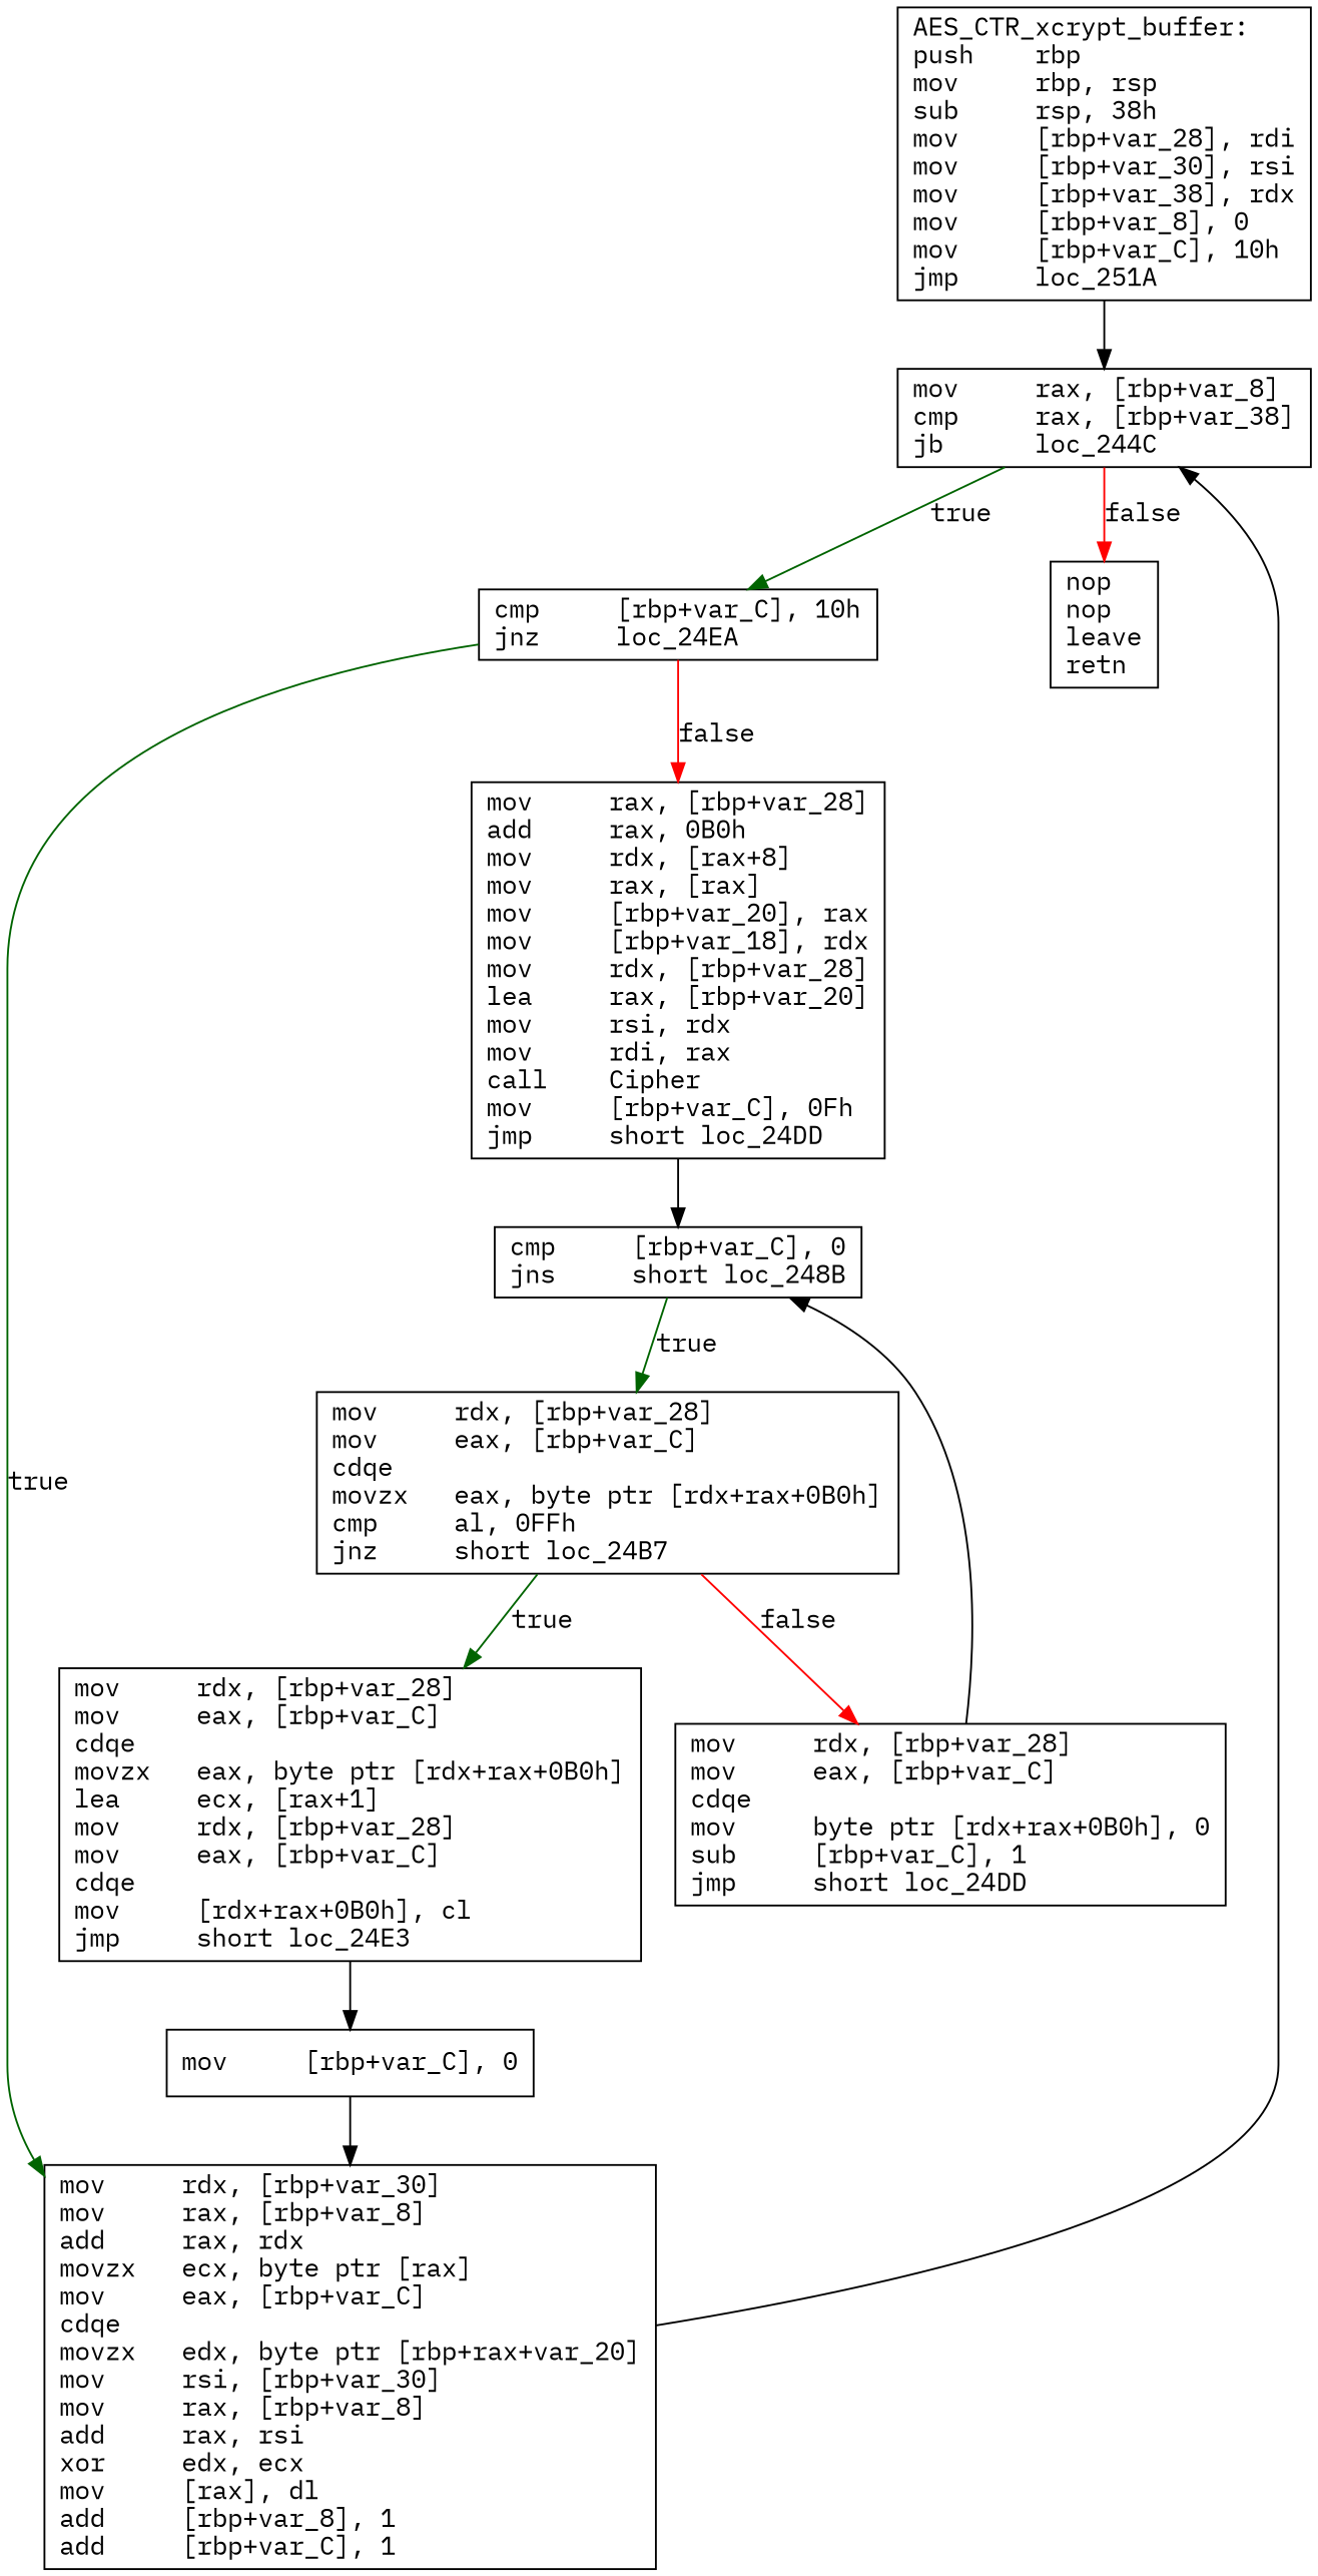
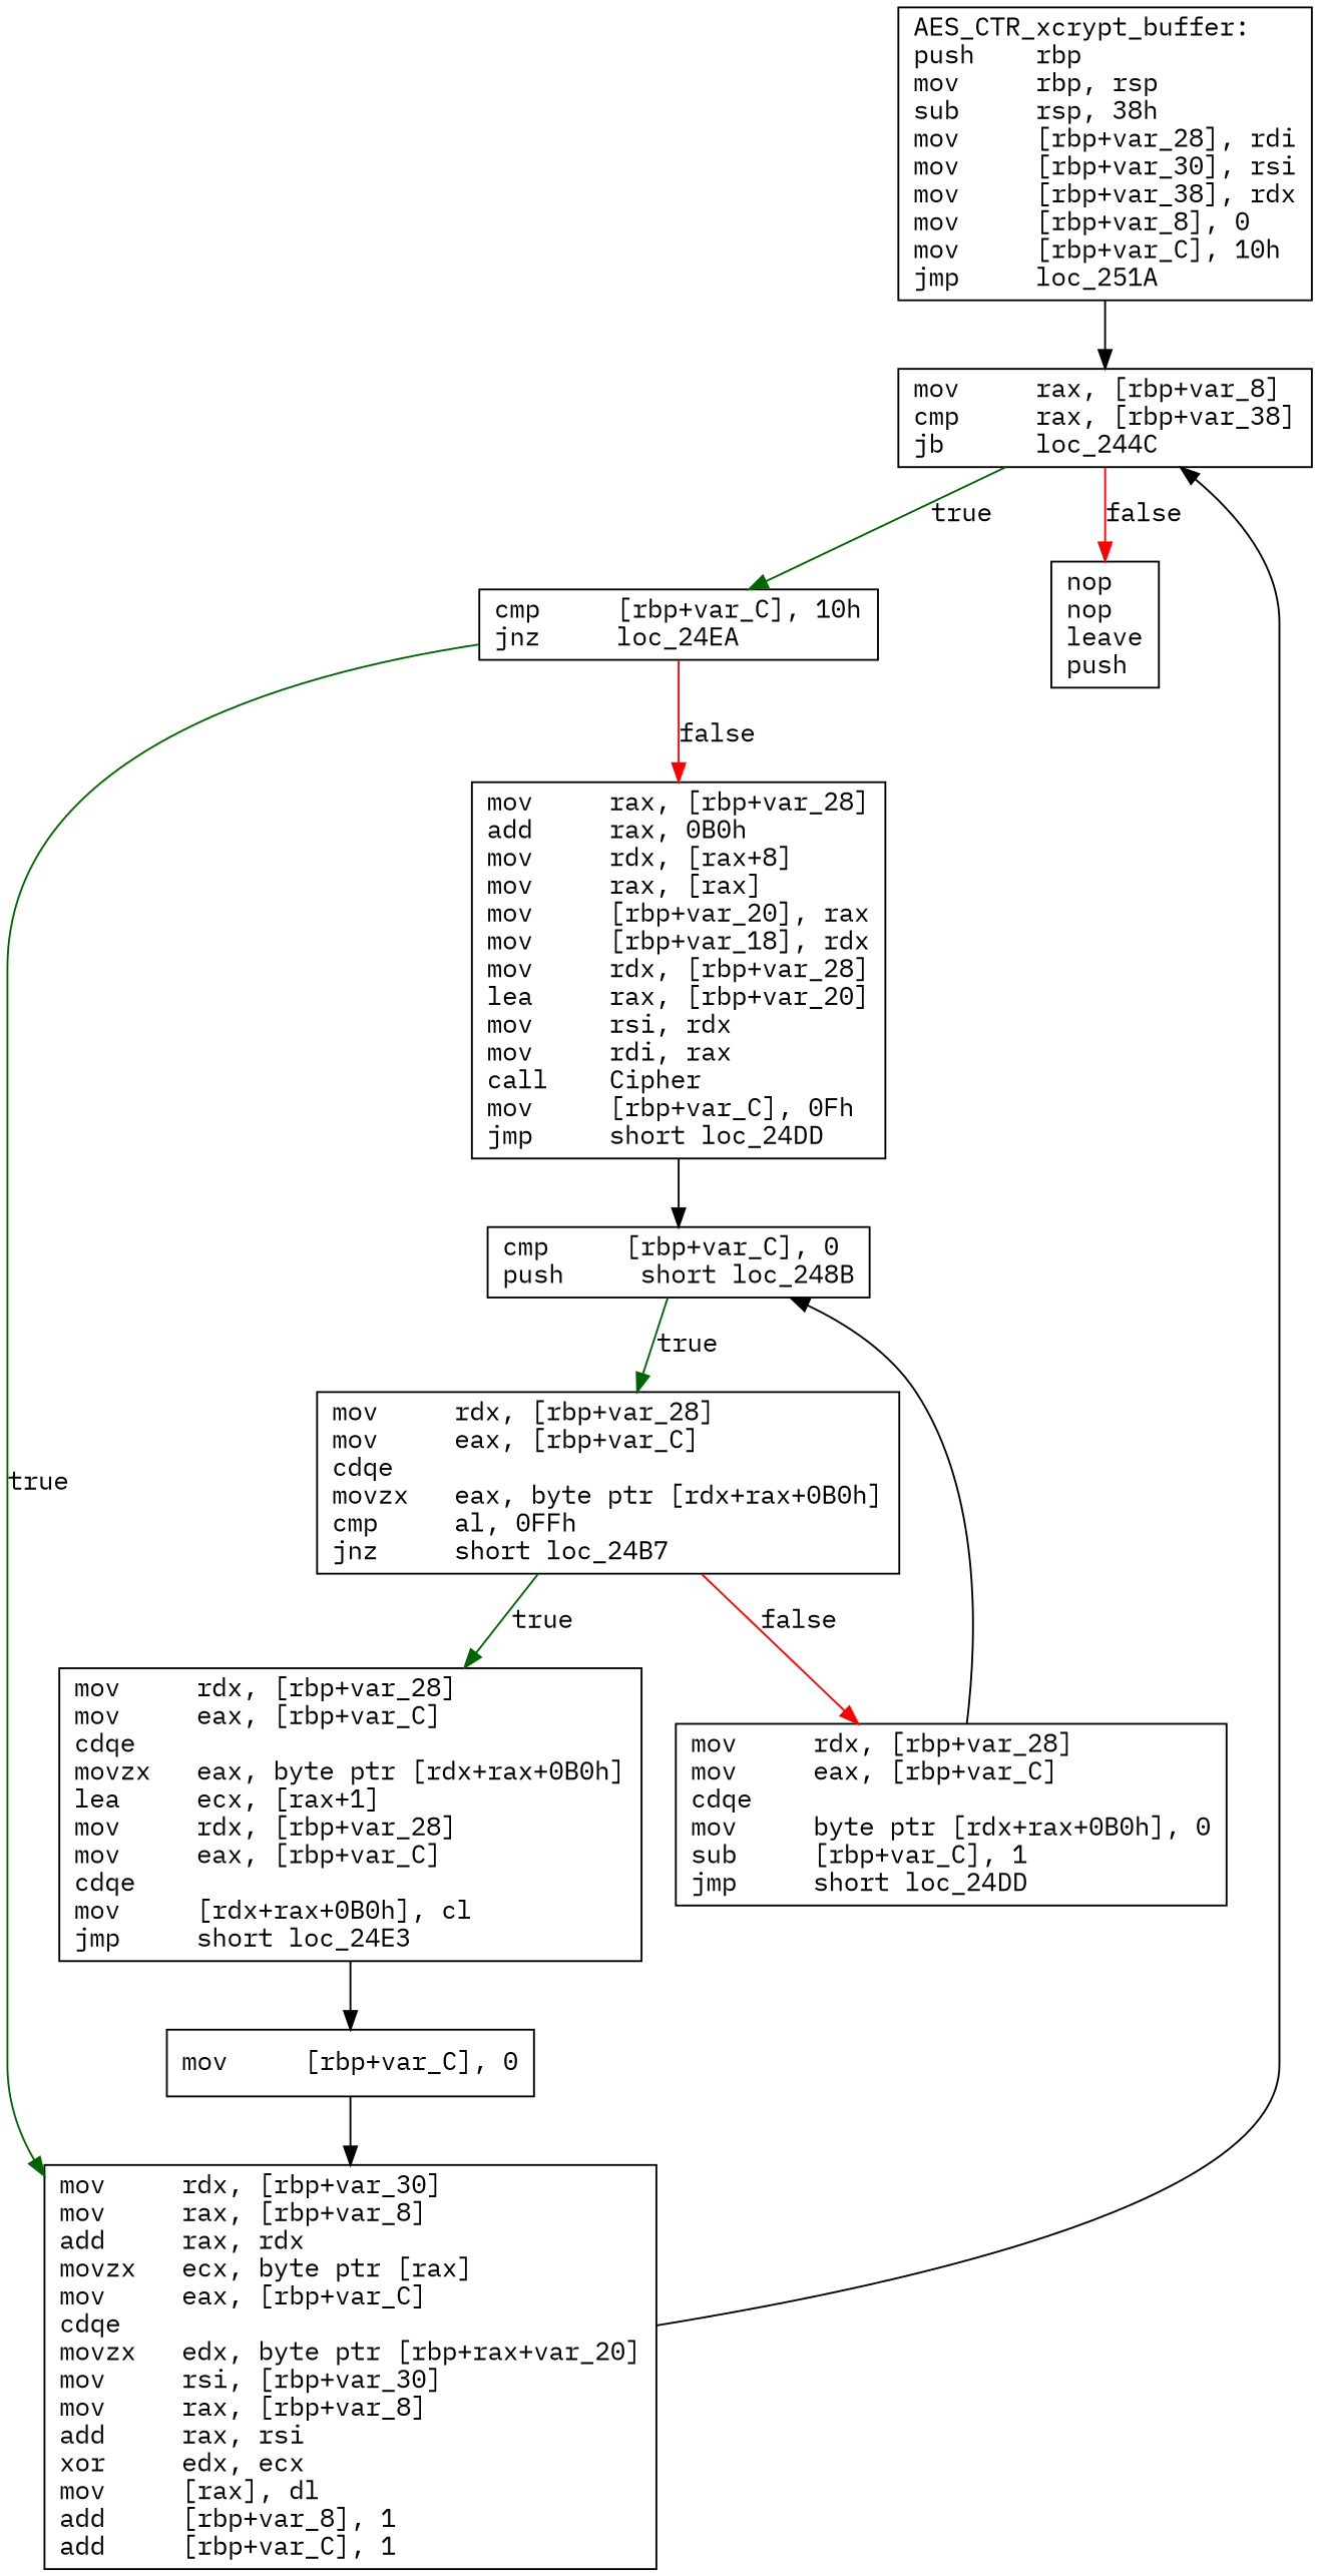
  digraph {
    fontname="IBM Plex Mono"
    node [fontname="IBM Plex Mono" shape=box]
    edge [fontname="IBM Plex Mono"]
    n1 [label="AES_CTR_xcrypt_buffer:\lpush    rbp\lmov     rbp, rsp\lsub     rsp, 38h\lmov     [rbp+var_28], rdi\lmov     [rbp+var_30], rsi\lmov     [rbp+var_38], rdx\lmov     [rbp+var_8], 0\lmov     [rbp+var_C], 10h\ljmp     loc_251A\l"]
    n2 [label="mov     rax, [rbp+var_8]\lcmp     rax, [rbp+var_38]\ljb      loc_244C\l"]
    n3 [label="cmp     [rbp+var_C], 10h\ljnz     loc_24EA\l"]
-   n4 [label="nop\lnop\lleave\lretn\l"]
+   n4 [label="nop\lnop\lleave\lpush\l"]
    n5 [label="mov     rax, [rbp+var_28]\ladd     rax, 0B0h\lmov     rdx, [rax+8]\lmov     rax, [rax]\lmov     [rbp+var_20], rax\lmov     [rbp+var_18], rdx\lmov     rdx, [rbp+var_28]\llea     rax, [rbp+var_20]\lmov     rsi, rdx\lmov     rdi, rax\lcall    Cipher\lmov     [rbp+var_C], 0Fh\ljmp     short loc_24DD\l"]
    n6 [label="mov     rdx, [rbp+var_30]\lmov     rax, [rbp+var_8]\ladd     rax, rdx\lmovzx   ecx, byte ptr [rax]\lmov     eax, [rbp+var_C]\lcdqe\lmovzx   edx, byte ptr [rbp+rax+var_20]\lmov     rsi, [rbp+var_30]\lmov     rax, [rbp+var_8]\ladd     rax, rsi\lxor     edx, ecx\lmov     [rax], dl\ladd     [rbp+var_8], 1\ladd     [rbp+var_C], 1\l"]
-   n7 [label="cmp     [rbp+var_C], 0\ljns     short loc_248B\l"]
+   n7 [label="cmp     [rbp+var_C], 0\lpush     short loc_248B\l"]
    n8 [label="mov     rdx, [rbp+var_28]\lmov     eax, [rbp+var_C]\lcdqe\lmovzx   eax, byte ptr [rdx+rax+0B0h]\lcmp     al, 0FFh\ljnz     short loc_24B7\l"]
    n9 [label="mov     rdx, [rbp+var_28]\lmov     eax, [rbp+var_C]\lcdqe\lmov     byte ptr [rdx+rax+0B0h], 0\lsub     [rbp+var_C], 1\ljmp     short loc_24DD\l"]
    n10 [label="mov     rdx, [rbp+var_28]\lmov     eax, [rbp+var_C]\lcdqe\lmovzx   eax, byte ptr [rdx+rax+0B0h]\llea     ecx, [rax+1]\lmov     rdx, [rbp+var_28]\lmov     eax, [rbp+var_C]\lcdqe\lmov     [rdx+rax+0B0h], cl\ljmp     short loc_24E3\l"]
    n11 [label="mov     [rbp+var_C], 0\l"]
    n1 -> n2
    n2 -> n3 [color=darkgreen label=true]
    n2 -> n4 [color=red label=false]
    n3 -> n5 [color=red label=false]
    n3 -> n6 [color=darkgreen label=true]
    n5 -> n7
    n6 -> n2
    n7 -> n8 [color=darkgreen label=true]
    n8 -> n9 [color=red label=false]
    n8 -> n10 [color=darkgreen label=true]
    n9 -> n7
    n10 -> n11
    n11 -> n6
  }
